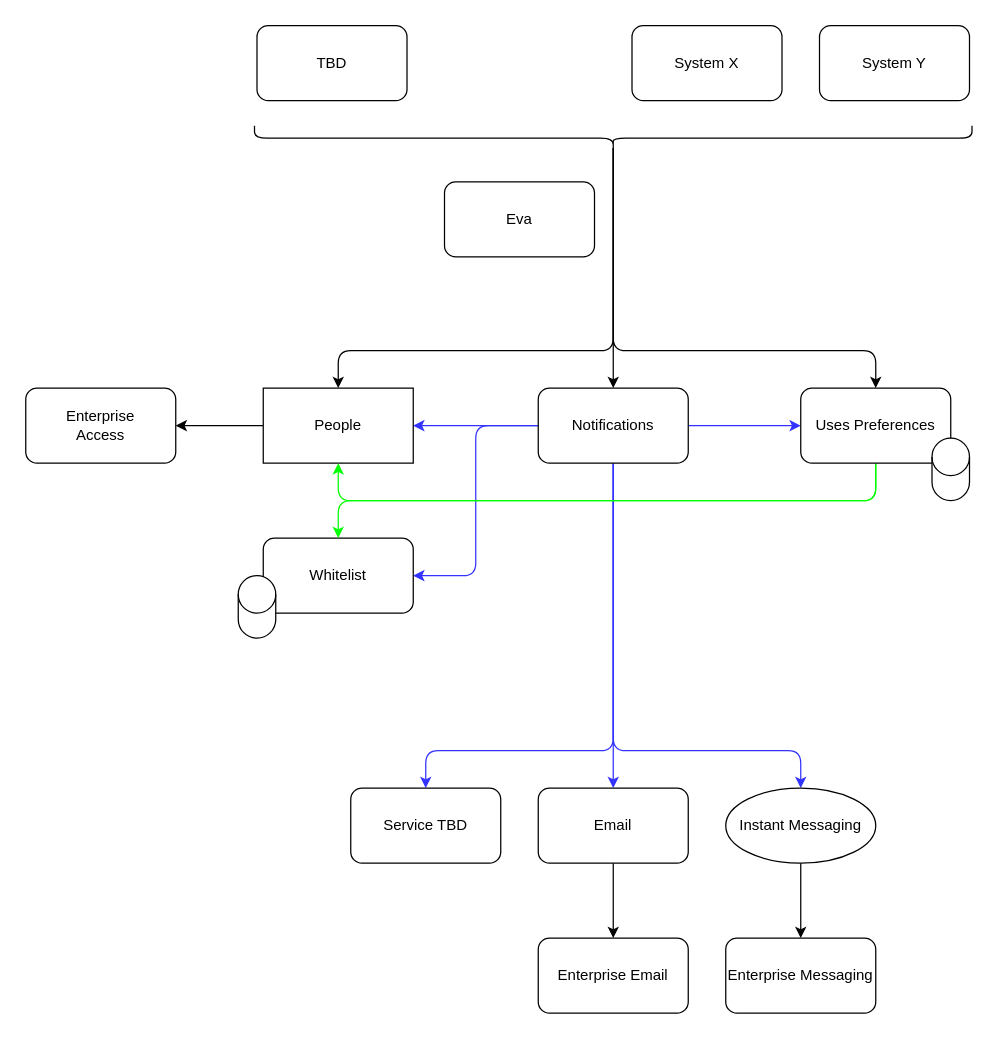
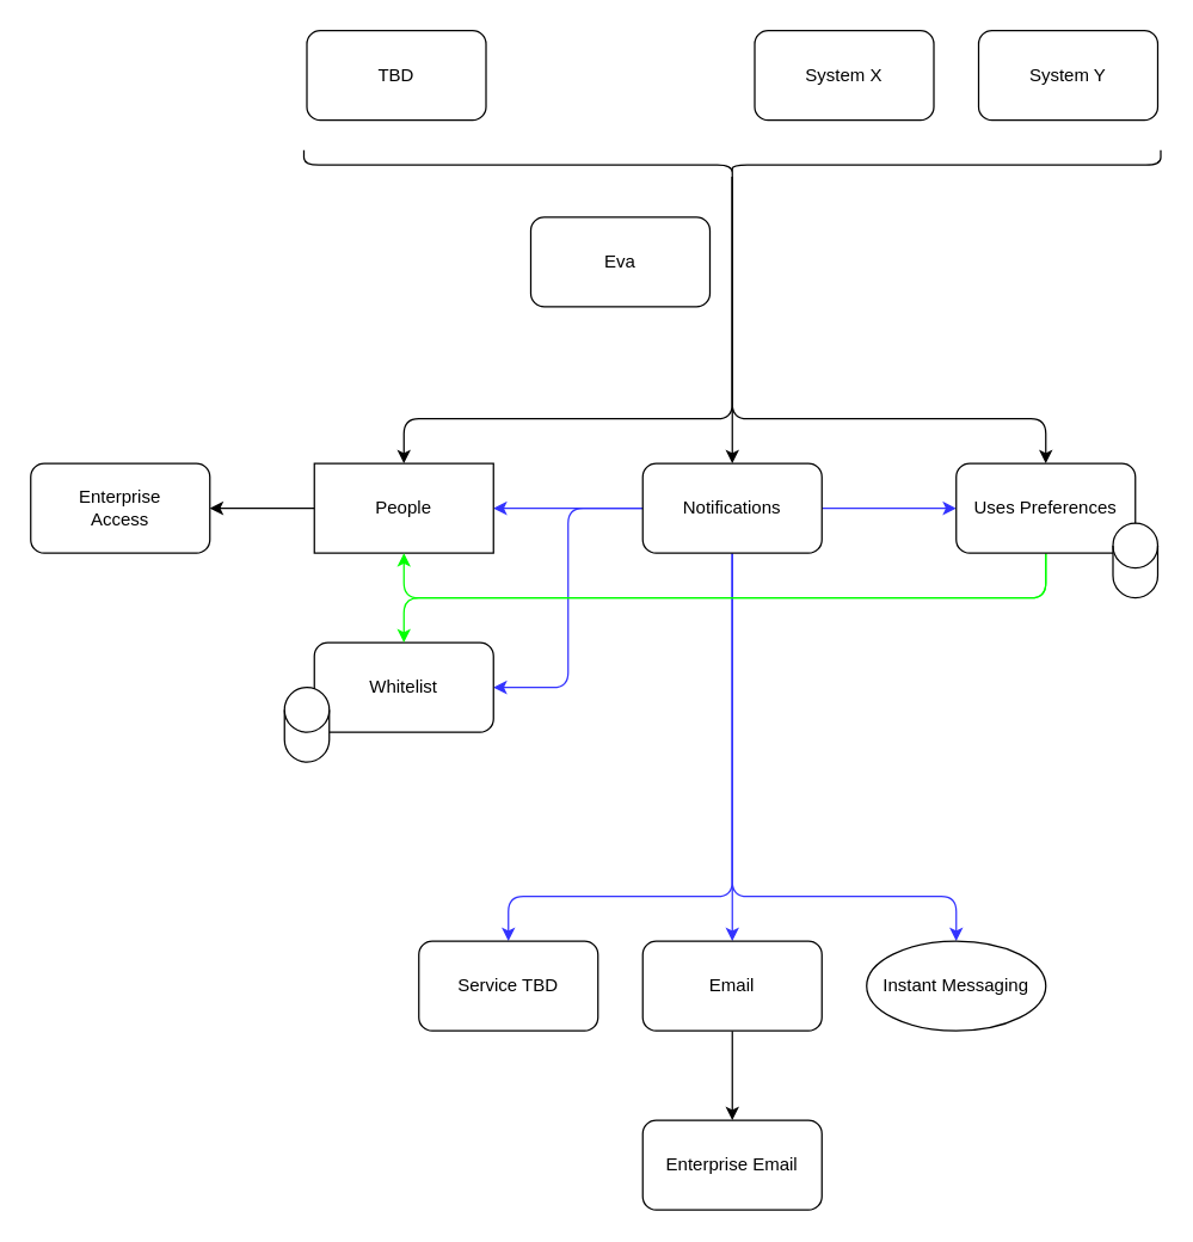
  <mxCell id="0" />
  <mxCell id="1" parent="0" />
  <mxCell id="2" style="edgeStyle=orthogonalEdgeStyle;rounded=0;orthogonalLoop=1;jettySize=auto;html=1;exitX=0;exitY=0.5;exitDx=0;exitDy=0;entryX=1;entryY=0.5;entryDx=0;entryDy=0;strokeColor=#3333FF;" parent="1" source="8" target="12" edge="1"><mxGeometry relative="1" as="geometry" /></mxCell>
  <mxCell id="3" style="edgeStyle=orthogonalEdgeStyle;rounded=0;orthogonalLoop=1;jettySize=auto;html=1;exitX=0.5;exitY=1;exitDx=0;exitDy=0;entryX=0.5;entryY=0;entryDx=0;entryDy=0;strokeColor=#3333FF;" parent="1" source="8" target="10" edge="1"><mxGeometry relative="1" as="geometry" /></mxCell>
  <mxCell id="4" style="edgeStyle=orthogonalEdgeStyle;rounded=0;orthogonalLoop=1;jettySize=auto;html=1;exitX=1;exitY=0.5;exitDx=0;exitDy=0;entryX=0;entryY=0.5;entryDx=0;entryDy=0;strokeColor=#3333FF;" parent="1" source="8" target="17" edge="1"><mxGeometry relative="1" as="geometry" /></mxCell>
  <mxCell id="5" style="edgeStyle=orthogonalEdgeStyle;rounded=1;orthogonalLoop=1;jettySize=auto;html=1;exitX=0;exitY=0.5;exitDx=0;exitDy=0;entryX=1;entryY=0.5;entryDx=0;entryDy=0;strokeColor=#3333FF;" parent="1" source="8" target="13" edge="1"><mxGeometry relative="1" as="geometry" /></mxCell>
  <mxCell id="6" style="edgeStyle=orthogonalEdgeStyle;rounded=1;orthogonalLoop=1;jettySize=auto;html=1;exitX=0.5;exitY=1;exitDx=0;exitDy=0;entryX=0.5;entryY=0;entryDx=0;entryDy=0;strokeColor=#3333FF;" parent="1" source="8" target="28" edge="1"><mxGeometry relative="1" as="geometry"><Array as="points"><mxPoint x="490" y="600" /><mxPoint x="640" y="600" /></Array></mxGeometry></mxCell>
  <mxCell id="7" style="edgeStyle=orthogonalEdgeStyle;rounded=1;orthogonalLoop=1;jettySize=auto;html=1;exitX=0.5;exitY=1;exitDx=0;exitDy=0;strokeColor=#3333FF;" parent="1" source="8" target="30" edge="1"><mxGeometry relative="1" as="geometry"><Array as="points"><mxPoint x="490" y="600" /><mxPoint x="340" y="600" /></Array></mxGeometry></mxCell>
  <mxCell id="8" value="Notifications" style="rounded=1;whiteSpace=wrap;html=1;" parent="1" vertex="1"><mxGeometry x="430" y="310" width="120" height="60" as="geometry" /></mxCell>
  <mxCell id="9" style="edgeStyle=orthogonalEdgeStyle;rounded=0;orthogonalLoop=1;jettySize=auto;html=1;exitX=0.5;exitY=1;exitDx=0;exitDy=0;entryX=0.5;entryY=0;entryDx=0;entryDy=0;" parent="1" source="10" target="19" edge="1"><mxGeometry relative="1" as="geometry" /></mxCell>
  <mxCell id="10" value="Email" style="rounded=1;whiteSpace=wrap;html=1;" parent="1" vertex="1"><mxGeometry x="430" y="630" width="120" height="60" as="geometry" /></mxCell>
  <mxCell id="11" style="edgeStyle=orthogonalEdgeStyle;rounded=0;orthogonalLoop=1;jettySize=auto;html=1;exitX=0;exitY=0.5;exitDx=0;exitDy=0;entryX=1;entryY=0.5;entryDx=0;entryDy=0;" parent="1" source="12" target="14" edge="1"><mxGeometry relative="1" as="geometry" /></mxCell>
  <mxCell id="12" value="People" style="whiteSpace=wrap;html=1;rounded=0;" parent="1" vertex="1"><mxGeometry x="210" y="310" width="120" height="60" as="geometry" /></mxCell>
  <mxCell id="13" value="Whitelist" style="rounded=1;whiteSpace=wrap;html=1;" parent="1" vertex="1"><mxGeometry x="210" y="430" width="120" height="60" as="geometry" /></mxCell>
  <mxCell id="14" value="Enterprise&lt;br&gt;Access" style="rounded=1;whiteSpace=wrap;html=1;" parent="1" vertex="1"><mxGeometry x="20" y="310" width="120" height="60" as="geometry" /></mxCell>
  <mxCell id="15" style="edgeStyle=orthogonalEdgeStyle;rounded=1;orthogonalLoop=1;jettySize=auto;html=1;exitX=0.5;exitY=1;exitDx=0;exitDy=0;entryX=0.5;entryY=1;entryDx=0;entryDy=0;strokeColor=#00FF00;" edge="1" parent="1" source="17" target="12"><mxGeometry relative="1" as="geometry"><Array as="points"><mxPoint x="700" y="400" /><mxPoint x="270" y="400" /></Array></mxGeometry></mxCell>
  <mxCell id="16" style="edgeStyle=orthogonalEdgeStyle;rounded=1;orthogonalLoop=1;jettySize=auto;html=1;exitX=0.5;exitY=1;exitDx=0;exitDy=0;entryX=0.5;entryY=0;entryDx=0;entryDy=0;strokeColor=#00FF00;" edge="1" parent="1" source="17" target="13"><mxGeometry relative="1" as="geometry" /></mxCell>
  <mxCell id="17" value="Uses Preferences" style="rounded=1;whiteSpace=wrap;html=1;" parent="1" vertex="1"><mxGeometry x="640" y="310" width="120" height="60" as="geometry" /></mxCell>
  <mxCell id="18" value="Eva" style="rounded=1;whiteSpace=wrap;html=1;" parent="1" vertex="1"><mxGeometry x="355" y="145" width="120" height="60" as="geometry" /></mxCell>
  <mxCell id="19" value="Enterprise Email" style="rounded=1;whiteSpace=wrap;html=1;" parent="1" vertex="1"><mxGeometry x="430" y="750" width="120" height="60" as="geometry" /></mxCell>
  <mxCell id="20" value="TBD" style="rounded=1;whiteSpace=wrap;html=1;" parent="1" vertex="1"><mxGeometry x="205" y="20" width="120" height="60" as="geometry" /></mxCell>
  <mxCell id="21" value="System X" style="rounded=1;whiteSpace=wrap;html=1;" parent="1" vertex="1"><mxGeometry x="505" y="20" width="120" height="60" as="geometry" /></mxCell>
  <mxCell id="22" value="System Y" style="rounded=1;whiteSpace=wrap;html=1;" parent="1" vertex="1"><mxGeometry x="655" y="20" width="120" height="60" as="geometry" /></mxCell>
  <mxCell id="23" style="edgeStyle=orthogonalEdgeStyle;rounded=0;orthogonalLoop=1;jettySize=auto;html=1;exitX=0.1;exitY=0.5;exitDx=0;exitDy=0;exitPerimeter=0;entryX=0.5;entryY=0;entryDx=0;entryDy=0;" parent="1" source="26" target="8" edge="1"><mxGeometry relative="1" as="geometry" /></mxCell>
  <mxCell id="24" style="edgeStyle=orthogonalEdgeStyle;rounded=1;orthogonalLoop=1;jettySize=auto;html=1;entryX=0.5;entryY=0;entryDx=0;entryDy=0;exitX=0.1;exitY=0.5;exitDx=0;exitDy=0;exitPerimeter=0;" parent="1" source="26" target="17" edge="1"><mxGeometry relative="1" as="geometry"><mxPoint x="300" y="280" as="sourcePoint" /><Array as="points"><mxPoint x="490" y="280" /><mxPoint x="700" y="280" /></Array></mxGeometry></mxCell>
  <mxCell id="25" style="edgeStyle=orthogonalEdgeStyle;rounded=1;orthogonalLoop=1;jettySize=auto;html=1;exitX=0.1;exitY=0.5;exitDx=0;exitDy=0;exitPerimeter=0;" parent="1" source="26" target="12" edge="1"><mxGeometry relative="1" as="geometry"><Array as="points"><mxPoint x="490" y="280" /><mxPoint x="270" y="280" /></Array></mxGeometry></mxCell>
  <mxCell id="26" value="" style="shape=curlyBracket;whiteSpace=wrap;html=1;rounded=1;rotation=-180;direction=south;" parent="1" vertex="1"><mxGeometry x="203" y="100" width="574" height="20" as="geometry" /></mxCell>
- <mxCell id="27" style="edgeStyle=orthogonalEdgeStyle;rounded=0;orthogonalLoop=1;jettySize=auto;html=1;exitX=0.5;exitY=1;exitDx=0;exitDy=0;entryX=0.5;entryY=0;entryDx=0;entryDy=0;" parent="1" source="28" target="29" edge="1"><mxGeometry relative="1" as="geometry" /></mxCell>
  <mxCell id="28" value="Instant Messaging" style="ellipse;whiteSpace=wrap;html=1;" parent="1" vertex="1"><mxGeometry x="580" y="630" width="120" height="60" as="geometry" /></mxCell>
- <mxCell id="29" value="Enterprise Messaging" style="rounded=1;whiteSpace=wrap;html=1;" parent="1" vertex="1"><mxGeometry x="580" y="750" width="120" height="60" as="geometry" /></mxCell>
  <mxCell id="30" value="Service TBD" style="rounded=1;whiteSpace=wrap;html=1;" parent="1" vertex="1"><mxGeometry x="280" y="630" width="120" height="60" as="geometry" /></mxCell>
  <mxCell id="31" value="" style="shape=cylinder3;whiteSpace=wrap;html=1;boundedLbl=1;backgroundOutline=1;size=15;" parent="1" vertex="1"><mxGeometry x="190" y="460" width="30" height="50" as="geometry" /></mxCell>
  <mxCell id="32" value="" style="shape=cylinder3;whiteSpace=wrap;html=1;boundedLbl=1;backgroundOutline=1;size=15;" parent="1" vertex="1"><mxGeometry x="745" y="350" width="30" height="50" as="geometry" /></mxCell>
